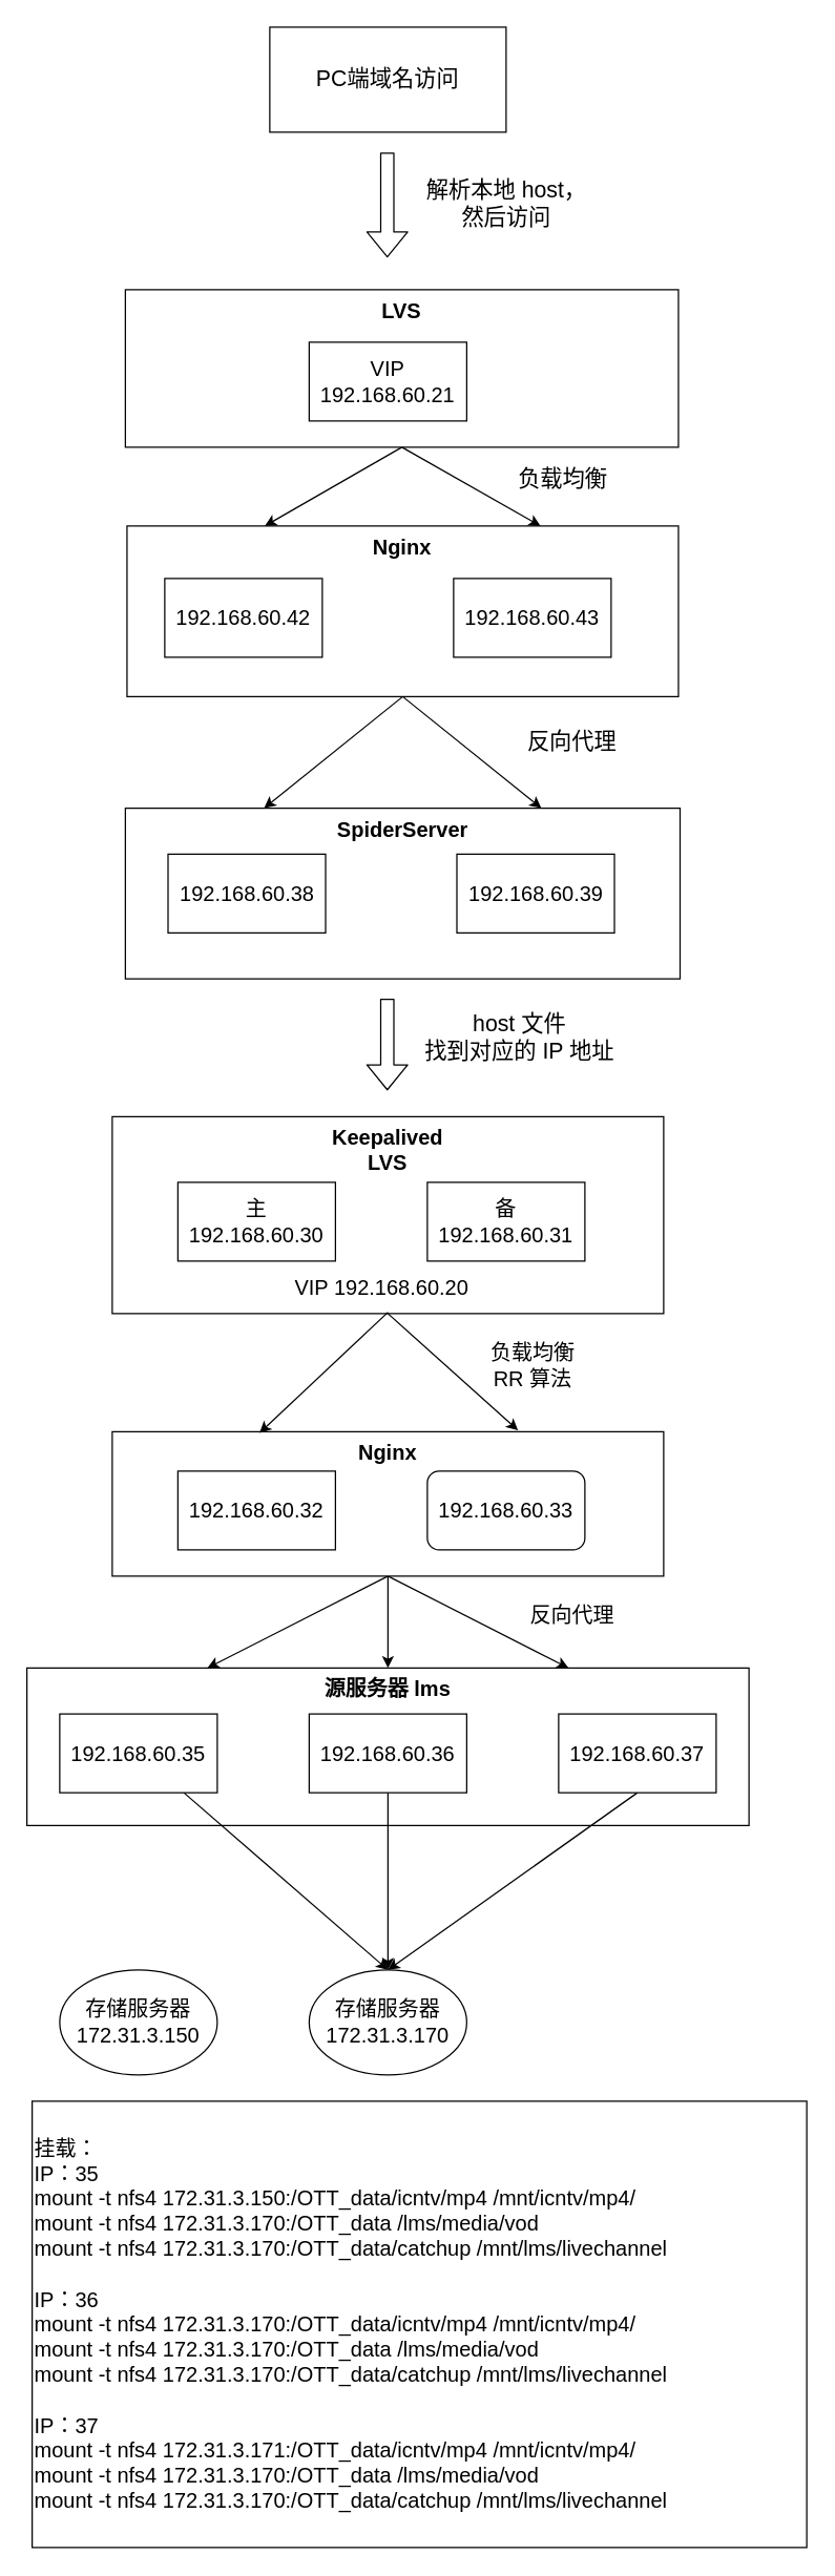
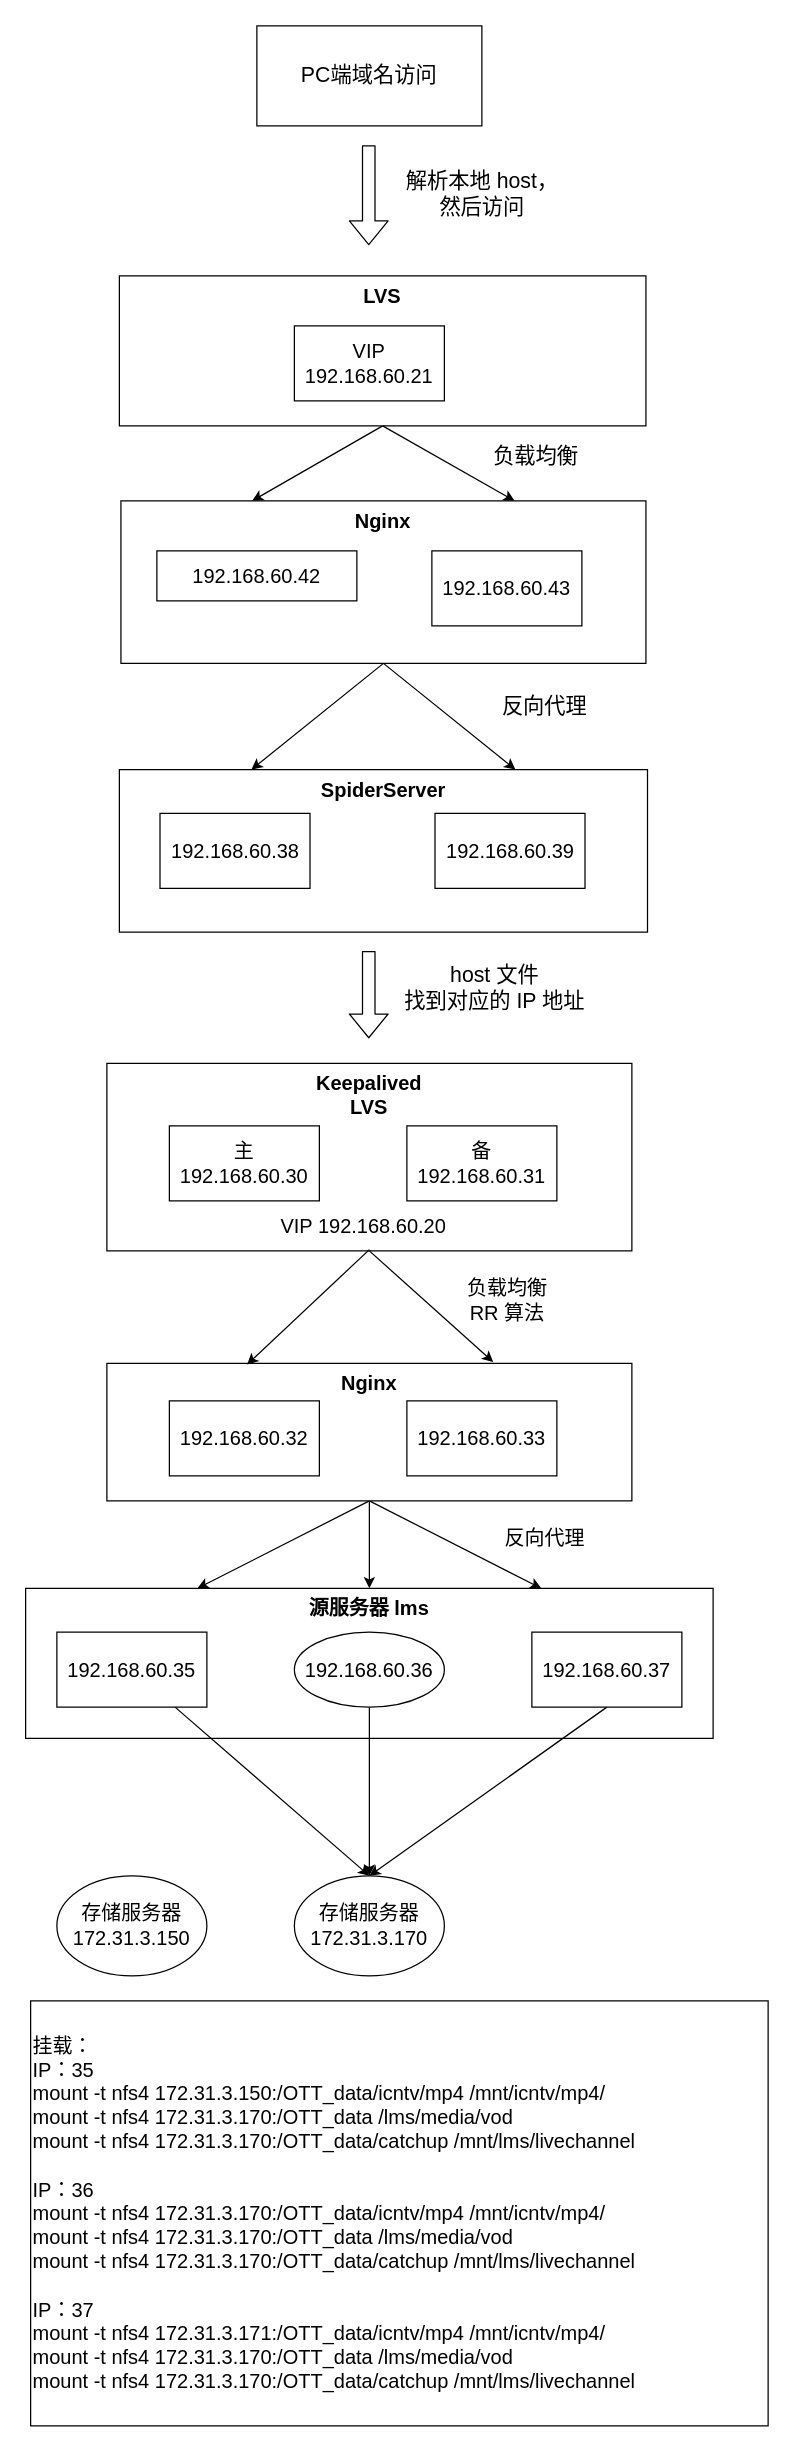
  <mxCell id="0" />
  <mxCell id="1" parent="0" />
  <mxCell id="2" value="&lt;b&gt;源服务器 lms&lt;/b&gt;" style="rounded=0;whiteSpace=wrap;html=1;fontSize=16;verticalAlign=top;" vertex="1" parent="1"><mxGeometry x="20" y="1270" width="550" height="120" as="geometry" /></mxCell>
  <mxCell id="3" style="edgeStyle=none;rounded=0;orthogonalLoop=1;jettySize=auto;html=1;entryX=0.25;entryY=0;entryDx=0;entryDy=0;fontSize=16;exitX=0.5;exitY=1;exitDx=0;exitDy=0;" edge="1" parent="1" source="6" target="2"><mxGeometry relative="1" as="geometry" /></mxCell>
  <mxCell id="4" style="edgeStyle=none;rounded=0;orthogonalLoop=1;jettySize=auto;html=1;fontSize=16;" edge="1" parent="1" source="6" target="2"><mxGeometry relative="1" as="geometry" /></mxCell>
  <mxCell id="5" style="edgeStyle=none;rounded=0;orthogonalLoop=1;jettySize=auto;html=1;entryX=0.75;entryY=0;entryDx=0;entryDy=0;fontSize=16;exitX=0.5;exitY=1;exitDx=0;exitDy=0;" edge="1" parent="1" source="6" target="2"><mxGeometry relative="1" as="geometry" /></mxCell>
  <mxCell id="6" value="Nginx" style="rounded=0;whiteSpace=wrap;html=1;fontSize=16;verticalAlign=top;fontStyle=1" vertex="1" parent="1"><mxGeometry x="85" y="1090" width="420" height="110" as="geometry" /></mxCell>
  <mxCell id="7" value="&lt;b&gt;Keepalived&lt;br&gt;LVS&lt;/b&gt;" style="rounded=0;whiteSpace=wrap;html=1;fontSize=16;verticalAlign=top;" vertex="1" parent="1"><mxGeometry x="85" y="850" width="420" height="150" as="geometry" /></mxCell>
  <mxCell id="8" value="主&lt;br style=&quot;font-size: 16px&quot;&gt;192.168.60.30" style="rounded=0;whiteSpace=wrap;html=1;fontSize=16;" vertex="1" parent="1"><mxGeometry x="135" y="900" width="120" height="60" as="geometry" /></mxCell>
  <mxCell id="9" value="备&lt;br style=&quot;font-size: 16px&quot;&gt;192.168.60.31" style="rounded=0;whiteSpace=wrap;html=1;fontSize=16;" vertex="1" parent="1"><mxGeometry x="325" y="900" width="120" height="60" as="geometry" /></mxCell>
  <mxCell id="10" style="rounded=0;orthogonalLoop=1;jettySize=auto;html=1;entryX=0.267;entryY=0.009;entryDx=0;entryDy=0;fontSize=16;entryPerimeter=0;" edge="1" parent="1" target="6"><mxGeometry relative="1" as="geometry"><mxPoint x="295" y="999" as="sourcePoint" /></mxGeometry></mxCell>
  <mxCell id="11" style="edgeStyle=none;rounded=0;orthogonalLoop=1;jettySize=auto;html=1;entryX=0.736;entryY=-0.009;entryDx=0;entryDy=0;fontSize=16;exitX=0.5;exitY=1;exitDx=0;exitDy=0;entryPerimeter=0;" edge="1" parent="1" source="7" target="6"><mxGeometry relative="1" as="geometry" /></mxCell>
  <mxCell id="12" value="VIP 192.168.60.20" style="text;html=1;align=center;verticalAlign=middle;resizable=0;points=[];autosize=1;fontSize=16;" vertex="1" parent="1"><mxGeometry x="215" y="970" width="150" height="20" as="geometry" /></mxCell>
  <mxCell id="13" value="192.168.60.32" style="rounded=0;whiteSpace=wrap;html=1;fontSize=16;" vertex="1" parent="1"><mxGeometry x="135" y="1120" width="120" height="60" as="geometry" /></mxCell>
- <mxCell id="14" value="192.168.60.33" style="whiteSpace=wrap;html=1;fontSize=16;rounded=1;" vertex="1" parent="1"><mxGeometry x="325" y="1120" width="120" height="60" as="geometry" /></mxCell>
+ <mxCell id="14" value="192.168.60.33" style="rounded=0;whiteSpace=wrap;html=1;fontSize=16;" vertex="1" parent="1"><mxGeometry x="325" y="1120" width="120" height="60" as="geometry" /></mxCell>
  <mxCell id="15" style="edgeStyle=none;rounded=0;orthogonalLoop=1;jettySize=auto;html=1;entryX=0.5;entryY=0;entryDx=0;entryDy=0;fontSize=4;" edge="1" parent="1" source="16" target="24"><mxGeometry relative="1" as="geometry" /></mxCell>
  <mxCell id="16" value="192.168.60.35" style="rounded=0;whiteSpace=wrap;html=1;fontSize=16;" vertex="1" parent="1"><mxGeometry x="45" y="1305" width="120" height="60" as="geometry" /></mxCell>
  <mxCell id="17" style="edgeStyle=none;rounded=0;orthogonalLoop=1;jettySize=auto;html=1;fontSize=4;" edge="1" parent="1" source="18" target="24"><mxGeometry relative="1" as="geometry" /></mxCell>
- <mxCell id="18" value="192.168.60.36" style="rounded=0;whiteSpace=wrap;html=1;fontSize=16;" vertex="1" parent="1"><mxGeometry x="235" y="1305" width="120" height="60" as="geometry" /></mxCell>
+ <mxCell id="18" value="192.168.60.36" style="ellipse;whiteSpace=wrap;html=1;fontSize=16;" vertex="1" parent="1"><mxGeometry x="235" y="1305" width="120" height="60" as="geometry" /></mxCell>
  <mxCell id="19" style="edgeStyle=none;rounded=0;orthogonalLoop=1;jettySize=auto;html=1;entryX=0.5;entryY=0;entryDx=0;entryDy=0;fontSize=4;exitX=0.5;exitY=1;exitDx=0;exitDy=0;" edge="1" parent="1" source="20" target="24"><mxGeometry relative="1" as="geometry" /></mxCell>
  <mxCell id="20" value="192.168.60.37" style="rounded=0;whiteSpace=wrap;html=1;fontSize=16;" vertex="1" parent="1"><mxGeometry x="425" y="1305" width="120" height="60" as="geometry" /></mxCell>
  <mxCell id="21" value="负载均衡&lt;br&gt;RR 算法" style="text;html=1;align=center;verticalAlign=middle;resizable=0;points=[];autosize=1;fontSize=16;" vertex="1" parent="1"><mxGeometry x="365" y="1020" width="80" height="40" as="geometry" /></mxCell>
  <mxCell id="22" value="反向代理" style="text;html=1;align=center;verticalAlign=middle;resizable=0;points=[];autosize=1;fontSize=16;" vertex="1" parent="1"><mxGeometry x="395" y="1220" width="80" height="20" as="geometry" /></mxCell>
  <mxCell id="23" value="存储服务器&lt;br&gt;172.31.3.150" style="ellipse;whiteSpace=wrap;html=1;fontSize=16;" vertex="1" parent="1"><mxGeometry x="45" y="1500" width="120" height="80" as="geometry" /></mxCell>
  <mxCell id="24" value="存储服务器&lt;br&gt;172.31.3.170" style="ellipse;whiteSpace=wrap;html=1;fontSize=16;" vertex="1" parent="1"><mxGeometry x="235" y="1500" width="120" height="80" as="geometry" /></mxCell>
  <mxCell id="25" value="&lt;div style=&quot;font-size: 16px&quot;&gt;&lt;font style=&quot;font-size: 16px&quot;&gt;挂载：&lt;/font&gt;&lt;/div&gt;&lt;div style=&quot;font-size: 16px&quot;&gt;&lt;font style=&quot;font-size: 16px&quot;&gt;IP：35&lt;/font&gt;&lt;/div&gt;&lt;div style=&quot;font-size: 16px&quot;&gt;&lt;font style=&quot;font-size: 16px&quot;&gt;mount -t nfs4 172.31.3.150:/OTT_data/icntv/mp4 /mnt/icntv/mp4/&lt;/font&gt;&lt;/div&gt;&lt;div style=&quot;font-size: 16px&quot;&gt;&lt;div&gt;&lt;font style=&quot;font-size: 16px&quot;&gt;mount -t nfs4 172.31.3.170:/OTT_data /lms/media/vod&lt;/font&gt;&lt;/div&gt;&lt;div&gt;&lt;font style=&quot;font-size: 16px&quot;&gt;mount -t nfs4 172.31.3.170:/OTT_data/catchup /mnt/lms/livechannel&lt;/font&gt;&lt;/div&gt;&lt;/div&gt;&lt;div style=&quot;font-size: 16px&quot;&gt;&lt;font style=&quot;font-size: 16px&quot;&gt;&lt;br&gt;&lt;/font&gt;&lt;/div&gt;&lt;div style=&quot;font-size: 16px&quot;&gt;&lt;font style=&quot;font-size: 16px&quot;&gt;IP：36&lt;/font&gt;&lt;/div&gt;&lt;div style=&quot;font-size: 16px&quot;&gt;&lt;font style=&quot;font-size: 16px&quot;&gt;mount -t nfs4 172.31.3.170:/OTT_data/icntv/mp4 /mnt/icntv/mp4/&lt;/font&gt;&lt;/div&gt;&lt;div style=&quot;font-size: 16px&quot;&gt;&lt;div&gt;&lt;font style=&quot;font-size: 16px&quot;&gt;mount -t nfs4 172.31.3.170:/OTT_data /lms/media/vod&lt;/font&gt;&lt;/div&gt;&lt;div&gt;&lt;font style=&quot;font-size: 16px&quot;&gt;mount -t nfs4 172.31.3.170:/OTT_data/catchup /mnt/lms/livechannel&lt;/font&gt;&lt;/div&gt;&lt;/div&gt;&lt;div style=&quot;font-size: 16px&quot;&gt;&lt;font style=&quot;font-size: 16px&quot;&gt;&lt;br&gt;&lt;/font&gt;&lt;/div&gt;&lt;div style=&quot;font-size: 16px&quot;&gt;&lt;font style=&quot;font-size: 16px&quot;&gt;IP：37&lt;/font&gt;&lt;/div&gt;&lt;div style=&quot;font-size: 16px&quot;&gt;&lt;font style=&quot;font-size: 16px&quot;&gt;mount -t nfs4 172.31.3.171:/OTT_data/icntv/mp4 /mnt/icntv/mp4/&lt;/font&gt;&lt;/div&gt;&lt;div style=&quot;font-size: 16px&quot;&gt;&lt;div&gt;&lt;font style=&quot;font-size: 16px&quot;&gt;mount -t nfs4 172.31.3.170:/OTT_data /lms/media/vod&lt;/font&gt;&lt;/div&gt;&lt;div&gt;&lt;font style=&quot;font-size: 16px&quot;&gt;mount -t nfs4 172.31.3.170:/OTT_data/catchup /mnt/lms/livechannel&lt;/font&gt;&lt;/div&gt;&lt;/div&gt;" style="rounded=0;whiteSpace=wrap;html=1;fontSize=12;align=left;" vertex="1" parent="1"><mxGeometry x="24" y="1600" width="590" height="340" as="geometry" /></mxCell>
  <mxCell id="26" style="edgeStyle=none;rounded=0;orthogonalLoop=1;jettySize=auto;html=1;entryX=0.25;entryY=0;entryDx=0;entryDy=0;fontSize=12;exitX=0.5;exitY=1;exitDx=0;exitDy=0;" edge="1" parent="1" source="27" target="32"><mxGeometry relative="1" as="geometry" /></mxCell>
  <mxCell id="27" value="&lt;b&gt;LVS&lt;/b&gt;" style="rounded=0;whiteSpace=wrap;html=1;fontSize=16;verticalAlign=top;" vertex="1" parent="1"><mxGeometry x="95" y="220" width="421.25" height="120" as="geometry" /></mxCell>
  <mxCell id="28" style="edgeStyle=none;rounded=0;orthogonalLoop=1;jettySize=auto;html=1;entryX=0.75;entryY=0;entryDx=0;entryDy=0;fontSize=12;exitX=0.5;exitY=1;exitDx=0;exitDy=0;" edge="1" parent="1" source="27" target="32"><mxGeometry relative="1" as="geometry" /></mxCell>
  <mxCell id="29" value="VIP &lt;br&gt;192.168.60.21" style="rounded=0;whiteSpace=wrap;html=1;fontSize=16;" vertex="1" parent="1"><mxGeometry x="235" y="260" width="120" height="60" as="geometry" /></mxCell>
  <mxCell id="30" style="edgeStyle=none;rounded=0;orthogonalLoop=1;jettySize=auto;html=1;entryX=0.25;entryY=0;entryDx=0;entryDy=0;fontSize=17;exitX=0.5;exitY=1;exitDx=0;exitDy=0;" edge="1" parent="1" source="32" target="35"><mxGeometry relative="1" as="geometry" /></mxCell>
  <mxCell id="31" style="edgeStyle=none;rounded=0;orthogonalLoop=1;jettySize=auto;html=1;entryX=0.75;entryY=0;entryDx=0;entryDy=0;fontSize=17;exitX=0.5;exitY=1;exitDx=0;exitDy=0;" edge="1" parent="1" source="32" target="35"><mxGeometry relative="1" as="geometry" /></mxCell>
  <mxCell id="32" value="&lt;b&gt;Nginx&lt;/b&gt;" style="rounded=0;whiteSpace=wrap;html=1;fontSize=16;verticalAlign=top;" vertex="1" parent="1"><mxGeometry x="96.25" y="400" width="420" height="130" as="geometry" /></mxCell>
- <mxCell id="33" value="192.168.60.42" style="rounded=0;whiteSpace=wrap;html=1;fontSize=16;" vertex="1" parent="1"><mxGeometry x="125" y="440" width="120" height="60" as="geometry" /></mxCell>
+ <mxCell id="33" value="192.168.60.42" style="rounded=0;whiteSpace=wrap;html=1;fontSize=16;" vertex="1" parent="1"><mxGeometry x="125" y="440" width="160" height="40" as="geometry" /></mxCell>
  <mxCell id="34" value="192.168.60.43" style="rounded=0;whiteSpace=wrap;html=1;fontSize=16;" vertex="1" parent="1"><mxGeometry x="345" y="440" width="120" height="60" as="geometry" /></mxCell>
  <mxCell id="35" value="&lt;a name=&quot;_GoBack&quot;&gt;&lt;span lang=&quot;EN-US&quot; style=&quot;font-size: 12pt ; line-height: 115% ; font-family: &amp;#34;calibri&amp;#34; , sans-serif&quot;&gt;&lt;b&gt;SpiderServer&lt;/b&gt;&lt;/span&gt;&lt;/a&gt;" style="rounded=0;whiteSpace=wrap;html=1;fontSize=16;verticalAlign=top;" vertex="1" parent="1"><mxGeometry x="95" y="615" width="422.5" height="130" as="geometry" /></mxCell>
  <mxCell id="36" value="192.168.60.38" style="rounded=0;whiteSpace=wrap;html=1;fontSize=16;" vertex="1" parent="1"><mxGeometry x="127.5" y="650" width="120" height="60" as="geometry" /></mxCell>
  <mxCell id="37" value="192.168.60.39" style="rounded=0;whiteSpace=wrap;html=1;fontSize=16;" vertex="1" parent="1"><mxGeometry x="347.5" y="650" width="120" height="60" as="geometry" /></mxCell>
  <mxCell id="38" value="" style="shape=flexArrow;endArrow=classic;html=1;fontSize=12;" edge="1" parent="1"><mxGeometry width="50" height="50" relative="1" as="geometry"><mxPoint x="294.5" y="760" as="sourcePoint" /><mxPoint x="294.5" y="830" as="targetPoint" /></mxGeometry></mxCell>
  <mxCell id="39" value="host 文件&lt;br style=&quot;font-size: 17px;&quot;&gt;找到对应的 IP 地址" style="text;html=1;align=center;verticalAlign=middle;resizable=0;points=[];autosize=1;fontSize=17;" vertex="1" parent="1"><mxGeometry x="315" y="765" width="160" height="50" as="geometry" /></mxCell>
  <mxCell id="40" value="反向代理" style="text;html=1;align=center;verticalAlign=middle;resizable=0;points=[];autosize=1;fontSize=17;" vertex="1" parent="1"><mxGeometry x="395" y="550" width="80" height="30" as="geometry" /></mxCell>
  <mxCell id="41" value="负载均衡" style="text;html=1;align=center;verticalAlign=middle;resizable=0;points=[];autosize=1;fontSize=17;" vertex="1" parent="1"><mxGeometry x="387.5" y="350" width="80" height="30" as="geometry" /></mxCell>
  <mxCell id="42" value="PC端域名访问" style="rounded=0;whiteSpace=wrap;html=1;fontSize=17;align=center;" vertex="1" parent="1"><mxGeometry x="205" y="20" width="180" height="80" as="geometry" /></mxCell>
  <mxCell id="43" value="" style="shape=flexArrow;endArrow=classic;html=1;fontSize=17;" edge="1" parent="1"><mxGeometry width="50" height="50" relative="1" as="geometry"><mxPoint x="294.5" y="115.5" as="sourcePoint" /><mxPoint x="294.5" y="195.5" as="targetPoint" /></mxGeometry></mxCell>
  <mxCell id="44" value="解析本地 host，&lt;br&gt;然后访问" style="text;html=1;align=center;verticalAlign=middle;resizable=0;points=[];autosize=1;fontSize=17;" vertex="1" parent="1"><mxGeometry x="315" y="130" width="140" height="50" as="geometry" /></mxCell>
